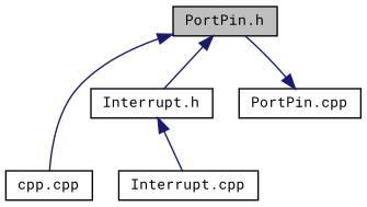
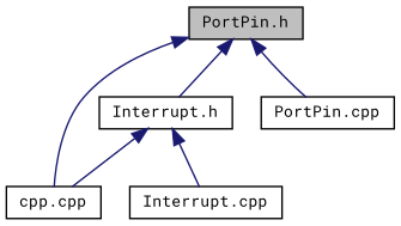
  digraph {
    fontname="Roboto Mono"
    node [color=black fillcolor=white fontname="Roboto Mono" fontsize=10 shape=record style=filled]
    edge [color=midnightblue dir=back fontname="Roboto Mono" fontsize=10 labelfontname=Helvetica labelfontsize=10 style=solid]
    n1 [fillcolor=grey75 fontcolor=black height=0.2 label="PortPin.h" width=0.4]
    n2 [height=0.2 label="Interrupt.h" width=0.4]
    n3 [height=0.2 label="cpp.cpp" width=0.4]
    n4 [height=0.2 label="PortPin.cpp" width=0.4]
    n5 [height=0.2 label="Interrupt.cpp" width=0.4]
    n1 -> n2
    n1 -> n3
-   n4 -> n1
+   n1 -> n4
+   n2 -> n3
    n2 -> n5
  }
